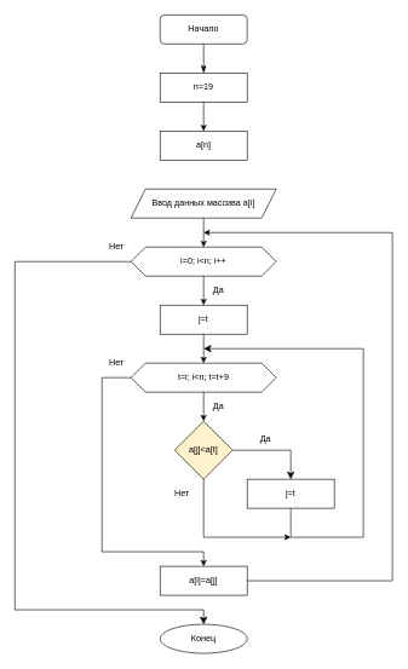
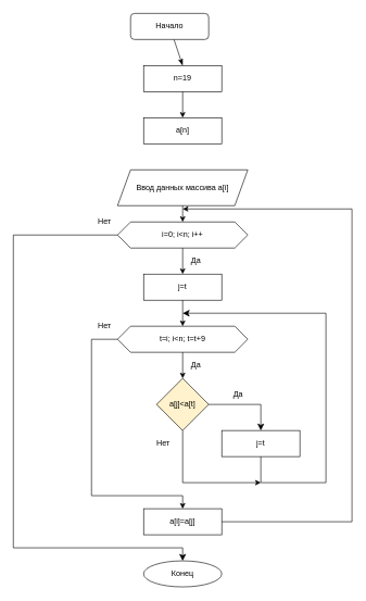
  <mxCell id="0" />
  <mxCell id="1" parent="0" />
  <mxCell id="2" value="" style="rounded=0;html=1;jettySize=auto;orthogonalLoop=1;fontSize=11;endArrow=classicThin;endFill=1;endSize=8;strokeWidth=1;shadow=0;labelBackgroundColor=none;" parent="1" source="3" edge="1"><mxGeometry relative="1" as="geometry"><mxPoint x="280" y="100" as="targetPoint" /></mxGeometry></mxCell>
- <mxCell id="3" value="Начало" style="rounded=1;whiteSpace=wrap;html=1;fontSize=12;glass=0;strokeWidth=1;shadow=0;" parent="1" vertex="1"><mxGeometry x="220" y="20" width="120" height="40" as="geometry" /></mxCell>
+ <mxCell id="3" value="Начало" style="rounded=1;whiteSpace=wrap;html=1;fontSize=12;glass=0;strokeWidth=1;shadow=0;" parent="1" vertex="1"><mxGeometry x="200" y="20" width="120" height="40" as="geometry" /></mxCell>
  <mxCell id="4" value="n=19" style="rounded=0;whiteSpace=wrap;html=1;" vertex="1" parent="1"><mxGeometry x="220" y="100" width="120" height="40" as="geometry" /></mxCell>
  <mxCell id="5" value="" style="endArrow=classic;html=1;rounded=0;exitX=0.5;exitY=1;exitDx=0;exitDy=0;" edge="1" parent="1" source="4"><mxGeometry width="50" height="50" relative="1" as="geometry"><mxPoint x="450" y="370" as="sourcePoint" /><mxPoint x="280" y="180" as="targetPoint" /></mxGeometry></mxCell>
  <mxCell id="6" value="a[n]" style="rounded=0;whiteSpace=wrap;html=1;" vertex="1" parent="1"><mxGeometry x="220" y="180" width="120" height="40" as="geometry" /></mxCell>
- <mxCell id="7" value="Ввод данных массива a[i]" style="shape=parallelogram;perimeter=parallelogramPerimeter;whiteSpace=wrap;html=1;fixedSize=1;" vertex="1" parent="1"><mxGeometry x="180" y="260" width="200" height="40" as="geometry" /></mxCell>
+ <mxCell id="7" value="Ввод данных массива a[i]" style="shape=parallelogram;perimeter=parallelogramPerimeter;whiteSpace=wrap;html=1;fixedSize=1;" vertex="1" parent="1"><mxGeometry x="180" y="260" width="200" height="55" as="geometry" /></mxCell>
  <mxCell id="8" value="" style="endArrow=classic;html=1;rounded=0;exitX=0.5;exitY=1;exitDx=0;exitDy=0;" edge="1" parent="1" source="7"><mxGeometry width="50" height="50" relative="1" as="geometry"><mxPoint x="450" y="370" as="sourcePoint" /><mxPoint x="280" y="340" as="targetPoint" /></mxGeometry></mxCell>
  <mxCell id="9" value="i=0; i&amp;lt;n; i++" style="shape=hexagon;perimeter=hexagonPerimeter2;whiteSpace=wrap;html=1;fixedSize=1;" vertex="1" parent="1"><mxGeometry x="180" y="340" width="200" height="40" as="geometry" /></mxCell>
  <mxCell id="10" value="" style="endArrow=classic;html=1;rounded=0;exitX=0.5;exitY=1;exitDx=0;exitDy=0;" edge="1" parent="1" source="9" target="11"><mxGeometry width="50" height="50" relative="1" as="geometry"><mxPoint x="280" y="390" as="sourcePoint" /><mxPoint x="280" y="420" as="targetPoint" /></mxGeometry></mxCell>
  <mxCell id="11" value="j=t" style="rounded=0;whiteSpace=wrap;html=1;" vertex="1" parent="1"><mxGeometry x="220" y="420" width="120" height="40" as="geometry" /></mxCell>
  <mxCell id="12" value="" style="endArrow=classic;html=1;rounded=0;exitX=0.5;exitY=1;exitDx=0;exitDy=0;" edge="1" parent="1" source="11"><mxGeometry width="50" height="50" relative="1" as="geometry"><mxPoint x="280" y="390" as="sourcePoint" /><mxPoint x="280" y="500" as="targetPoint" /></mxGeometry></mxCell>
  <mxCell id="13" value="t=i; i&amp;lt;n; t=t+9" style="shape=hexagon;perimeter=hexagonPerimeter2;whiteSpace=wrap;html=1;fixedSize=1;" vertex="1" parent="1"><mxGeometry x="180" y="500" width="200" height="40" as="geometry" /></mxCell>
  <mxCell id="14" value="" style="endArrow=classic;html=1;rounded=0;exitX=0.5;exitY=1;exitDx=0;exitDy=0;" edge="1" parent="1" source="13"><mxGeometry width="50" height="50" relative="1" as="geometry"><mxPoint x="280" y="560" as="sourcePoint" /><mxPoint x="280" y="580" as="targetPoint" /></mxGeometry></mxCell>
  <mxCell id="15" value="Да" style="text;html=1;align=center;verticalAlign=middle;resizable=0;points=[];autosize=1;strokeColor=none;fillColor=none;" vertex="1" parent="1"><mxGeometry x="280" y="545" width="40" height="30" as="geometry" /></mxCell>
  <mxCell id="16" value="a[j]&amp;lt;a[t]" style="rhombus;whiteSpace=wrap;html=1;fillColor=#fff2cc;" vertex="1" parent="1"><mxGeometry x="240" y="580" width="80" height="80" as="geometry" /></mxCell>
  <mxCell id="17" value="j=t" style="rounded=0;whiteSpace=wrap;html=1;" vertex="1" parent="1"><mxGeometry x="340" y="660" width="120" height="40" as="geometry" /></mxCell>
  <mxCell id="18" value="" style="edgeStyle=segmentEdgeStyle;endArrow=classic;html=1;curved=0;rounded=0;endSize=8;startSize=8;exitX=1;exitY=0.5;exitDx=0;exitDy=0;entryX=0.5;entryY=0;entryDx=0;entryDy=0;" edge="1" parent="1" source="16" target="17"><mxGeometry width="50" height="50" relative="1" as="geometry"><mxPoint x="280" y="560" as="sourcePoint" /><mxPoint x="330" y="510" as="targetPoint" /></mxGeometry></mxCell>
  <mxCell id="19" value="Да" style="text;html=1;align=center;verticalAlign=middle;resizable=0;points=[];autosize=1;strokeColor=none;fillColor=none;" vertex="1" parent="1"><mxGeometry x="345" y="590" width="40" height="30" as="geometry" /></mxCell>
  <mxCell id="20" value="" style="endArrow=classic;html=1;rounded=0;exitX=0.5;exitY=1;exitDx=0;exitDy=0;" edge="1" parent="1" source="16"><mxGeometry width="50" height="50" relative="1" as="geometry"><mxPoint x="280" y="640" as="sourcePoint" /><mxPoint x="400" y="740" as="targetPoint" /><Array as="points"><mxPoint x="280" y="740" /></Array></mxGeometry></mxCell>
  <mxCell id="21" value="a[i]=a[j]" style="rounded=0;whiteSpace=wrap;html=1;" vertex="1" parent="1"><mxGeometry x="220" y="780" width="120" height="40" as="geometry" /></mxCell>
  <mxCell id="22" value="" style="edgeStyle=segmentEdgeStyle;endArrow=classic;html=1;curved=0;rounded=0;endSize=8;startSize=8;exitX=0;exitY=0.5;exitDx=0;exitDy=0;" edge="1" parent="1" source="9"><mxGeometry width="50" height="50" relative="1" as="geometry"><mxPoint x="130" y="440" as="sourcePoint" /><mxPoint x="280" y="860" as="targetPoint" /><Array as="points"><mxPoint x="20" y="360" /><mxPoint x="20" y="840" /><mxPoint x="280" y="840" /></Array></mxGeometry></mxCell>
  <mxCell id="23" value="" style="edgeStyle=segmentEdgeStyle;endArrow=classic;html=1;curved=0;rounded=0;endSize=8;startSize=8;exitX=0.5;exitY=1;exitDx=0;exitDy=0;" edge="1" parent="1" source="17"><mxGeometry width="50" height="50" relative="1" as="geometry"><mxPoint x="280" y="640" as="sourcePoint" /><mxPoint x="280" y="480" as="targetPoint" /><Array as="points"><mxPoint x="400" y="740" /><mxPoint x="500" y="740" /><mxPoint x="500" y="480" /></Array></mxGeometry></mxCell>
  <mxCell id="24" value="Да" style="text;html=1;align=center;verticalAlign=middle;resizable=0;points=[];autosize=1;strokeColor=none;fillColor=none;" vertex="1" parent="1"><mxGeometry x="280" y="385" width="40" height="30" as="geometry" /></mxCell>
  <mxCell id="25" value="Нет" style="text;html=1;align=center;verticalAlign=middle;resizable=0;points=[];autosize=1;strokeColor=none;fillColor=none;" vertex="1" parent="1"><mxGeometry x="230" y="665" width="40" height="30" as="geometry" /></mxCell>
  <mxCell id="26" value="" style="endArrow=none;html=1;rounded=0;entryX=0;entryY=0.5;entryDx=0;entryDy=0;" edge="1" parent="1" target="13"><mxGeometry width="50" height="50" relative="1" as="geometry"><mxPoint x="140" y="520" as="sourcePoint" /><mxPoint x="330" y="760" as="targetPoint" /></mxGeometry></mxCell>
  <mxCell id="27" value="" style="endArrow=none;html=1;rounded=0;" edge="1" parent="1"><mxGeometry width="50" height="50" relative="1" as="geometry"><mxPoint x="140" y="760" as="sourcePoint" /><mxPoint x="140" y="520" as="targetPoint" /></mxGeometry></mxCell>
  <mxCell id="28" value="" style="endArrow=none;html=1;rounded=0;" edge="1" parent="1"><mxGeometry width="50" height="50" relative="1" as="geometry"><mxPoint x="280" y="760" as="sourcePoint" /><mxPoint x="140" y="760" as="targetPoint" /></mxGeometry></mxCell>
  <mxCell id="29" value="" style="endArrow=classic;html=1;rounded=0;entryX=0.5;entryY=0;entryDx=0;entryDy=0;" edge="1" parent="1" target="21"><mxGeometry width="50" height="50" relative="1" as="geometry"><mxPoint x="280" y="760" as="sourcePoint" /><mxPoint x="330" y="760" as="targetPoint" /></mxGeometry></mxCell>
  <mxCell id="30" value="Конец" style="ellipse;whiteSpace=wrap;html=1;" vertex="1" parent="1"><mxGeometry x="220" y="860" width="120" height="40" as="geometry" /></mxCell>
  <mxCell id="31" value="Нет" style="text;html=1;align=center;verticalAlign=middle;resizable=0;points=[];autosize=1;strokeColor=none;fillColor=none;" vertex="1" parent="1"><mxGeometry x="140" y="485" width="40" height="30" as="geometry" /></mxCell>
  <mxCell id="32" value="Нет" style="text;html=1;align=center;verticalAlign=middle;resizable=0;points=[];autosize=1;strokeColor=none;fillColor=none;" vertex="1" parent="1"><mxGeometry x="140" y="325" width="40" height="30" as="geometry" /></mxCell>
  <mxCell id="33" value="" style="endArrow=none;html=1;rounded=0;exitX=1;exitY=0.5;exitDx=0;exitDy=0;" edge="1" parent="1" source="21"><mxGeometry width="50" height="50" relative="1" as="geometry"><mxPoint x="280" y="730" as="sourcePoint" /><mxPoint x="540" y="800" as="targetPoint" /></mxGeometry></mxCell>
  <mxCell id="34" value="" style="endArrow=none;html=1;rounded=0;" edge="1" parent="1"><mxGeometry width="50" height="50" relative="1" as="geometry"><mxPoint x="540" y="800" as="sourcePoint" /><mxPoint x="540" y="320" as="targetPoint" /></mxGeometry></mxCell>
  <mxCell id="35" value="" style="endArrow=classic;html=1;rounded=0;" edge="1" parent="1"><mxGeometry width="50" height="50" relative="1" as="geometry"><mxPoint x="540" y="320" as="sourcePoint" /><mxPoint x="280" y="320" as="targetPoint" /></mxGeometry></mxCell>
